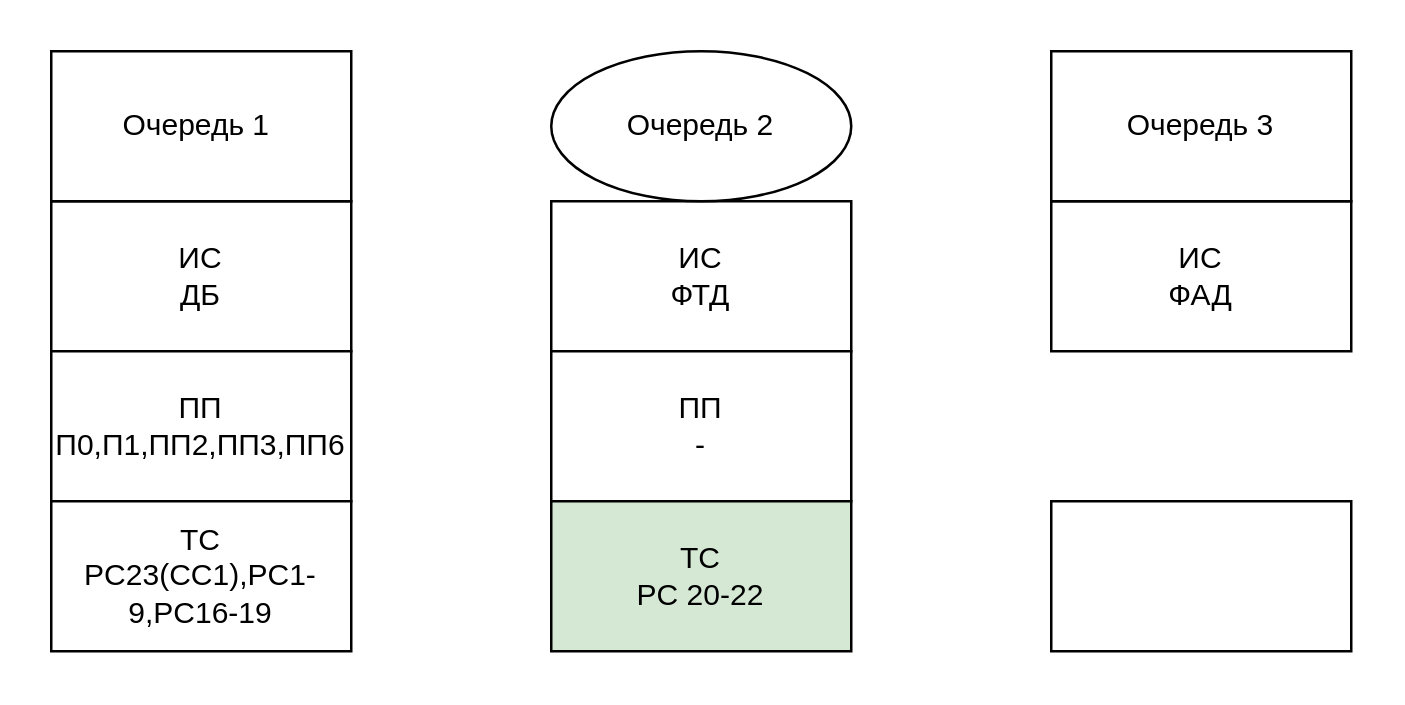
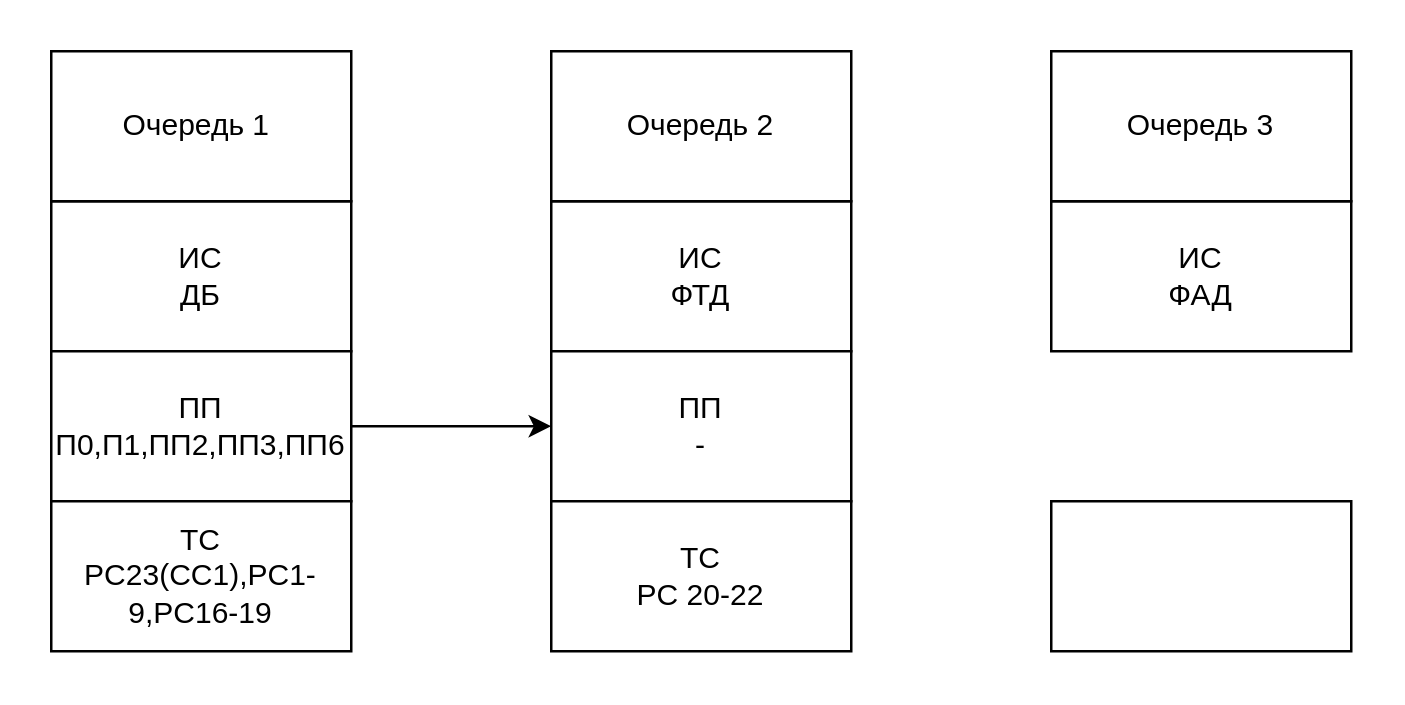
  <mxCell id="0" />
  <mxCell id="1" parent="0" />
  <mxCell id="2" value="ИС&lt;div&gt;ДБ&lt;/div&gt;" style="rounded=0;whiteSpace=wrap;html=1;" vertex="1" parent="1"><mxGeometry x="20" y="80" width="120" height="60" as="geometry" /></mxCell>
+ <mxCell id="3" style="edgeStyle=orthogonalEdgeStyle;rounded=0;orthogonalLoop=1;jettySize=auto;html=1;exitX=1;exitY=0.5;exitDx=0;exitDy=0;entryX=0;entryY=0.5;entryDx=0;entryDy=0;" edge="1" parent="1" source="4" target="7"><mxGeometry relative="1" as="geometry" /></mxCell>
  <mxCell id="4" value="ПП&lt;div&gt;П0,П1,ПП2,ПП3,ПП6&lt;/div&gt;" style="rounded=0;whiteSpace=wrap;html=1;" vertex="1" parent="1"><mxGeometry x="20" y="140" width="120" height="60" as="geometry" /></mxCell>
  <mxCell id="5" value="ТС&lt;div&gt;PC23(CC1),PC1-9,PC16-19&lt;/div&gt;" style="rounded=0;whiteSpace=wrap;html=1;" vertex="1" parent="1"><mxGeometry x="20" y="200" width="120" height="60" as="geometry" /></mxCell>
  <mxCell id="6" value="ИС&lt;div&gt;ФТД&lt;/div&gt;" style="rounded=0;whiteSpace=wrap;html=1;" vertex="1" parent="1"><mxGeometry x="220" y="80" width="120" height="60" as="geometry" /></mxCell>
  <mxCell id="7" value="ПП&lt;div&gt;-&lt;/div&gt;" style="rounded=0;whiteSpace=wrap;html=1;" vertex="1" parent="1"><mxGeometry x="220" y="140" width="120" height="60" as="geometry" /></mxCell>
- <mxCell id="8" value="ТС&lt;div&gt;PC 20-22&lt;/div&gt;" style="rounded=0;whiteSpace=wrap;html=1;fillColor=#d5e8d4;" vertex="1" parent="1"><mxGeometry x="220" y="200" width="120" height="60" as="geometry" /></mxCell>
+ <mxCell id="8" value="ТС&lt;div&gt;PC 20-22&lt;/div&gt;" style="rounded=0;whiteSpace=wrap;html=1;" vertex="1" parent="1"><mxGeometry x="220" y="200" width="120" height="60" as="geometry" /></mxCell>
  <mxCell id="9" value="ИС&lt;div&gt;ФАД&lt;/div&gt;" style="rounded=0;whiteSpace=wrap;html=1;" vertex="1" parent="1"><mxGeometry x="420" y="80" width="120" height="60" as="geometry" /></mxCell>
  <mxCell id="10" value="" style="rounded=0;whiteSpace=wrap;html=1;" vertex="1" parent="1"><mxGeometry x="420" y="200" width="120" height="60" as="geometry" /></mxCell>
  <mxCell id="11" value="Очередь 1&amp;nbsp;" style="rounded=0;whiteSpace=wrap;html=1;" vertex="1" parent="1"><mxGeometry x="20" y="20" width="120" height="60" as="geometry" /></mxCell>
- <mxCell id="12" value="Очередь 2" style="ellipse;whiteSpace=wrap;html=1;" vertex="1" parent="1"><mxGeometry x="220" y="20" width="120" height="60" as="geometry" /></mxCell>
+ <mxCell id="12" value="Очередь 2" style="rounded=0;whiteSpace=wrap;html=1;" vertex="1" parent="1"><mxGeometry x="220" y="20" width="120" height="60" as="geometry" /></mxCell>
  <mxCell id="13" value="Очередь 3" style="rounded=0;whiteSpace=wrap;html=1;" vertex="1" parent="1"><mxGeometry x="420" y="20" width="120" height="60" as="geometry" /></mxCell>
